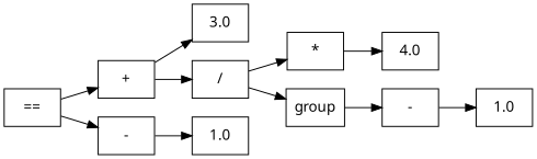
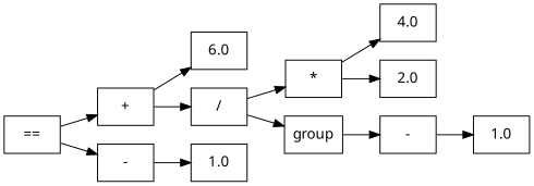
  digraph {
    fontname="Noto Sans"
    rankdir=LR
    node [fontname="Noto Sans" shape=box]
    edge [fontname="Noto Sans"]
    n1 [label="=="]
    n2 [label="+"]
    n3 [label="-"]
-   n4 [label=3.0]
+   n4 [label=6.0]
    n5 [label="/"]
    n6 [label=1.0]
    n7 [label="*"]
    n8 [label=group]
    n9 [label=4.0]
+   n10 [label=2.0]
    n11 [label="-"]
    n12 [label=1.0]
    n1 -> n2
    n1 -> n3
    n2 -> n4
    n2 -> n5
    n3 -> n6
    n5 -> n7
    n5 -> n8
    n7 -> n9
+   n7 -> n10
    n8 -> n11
    n11 -> n12
  }
